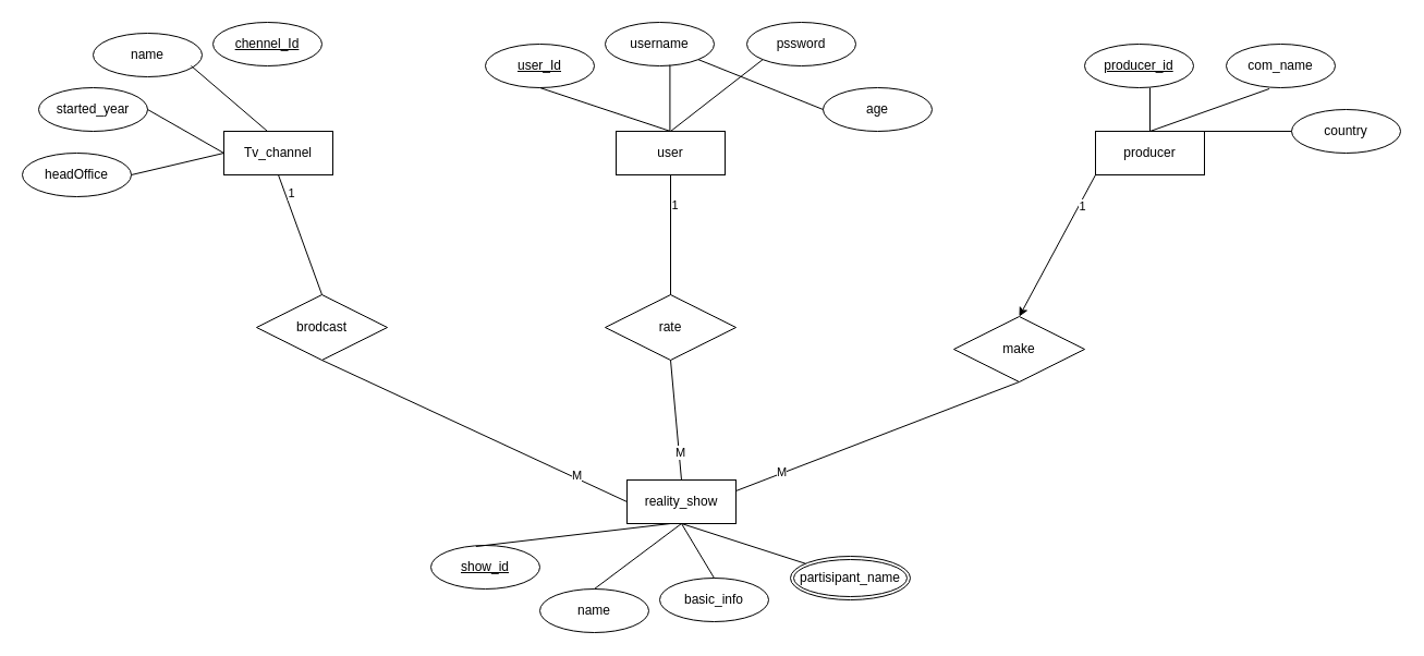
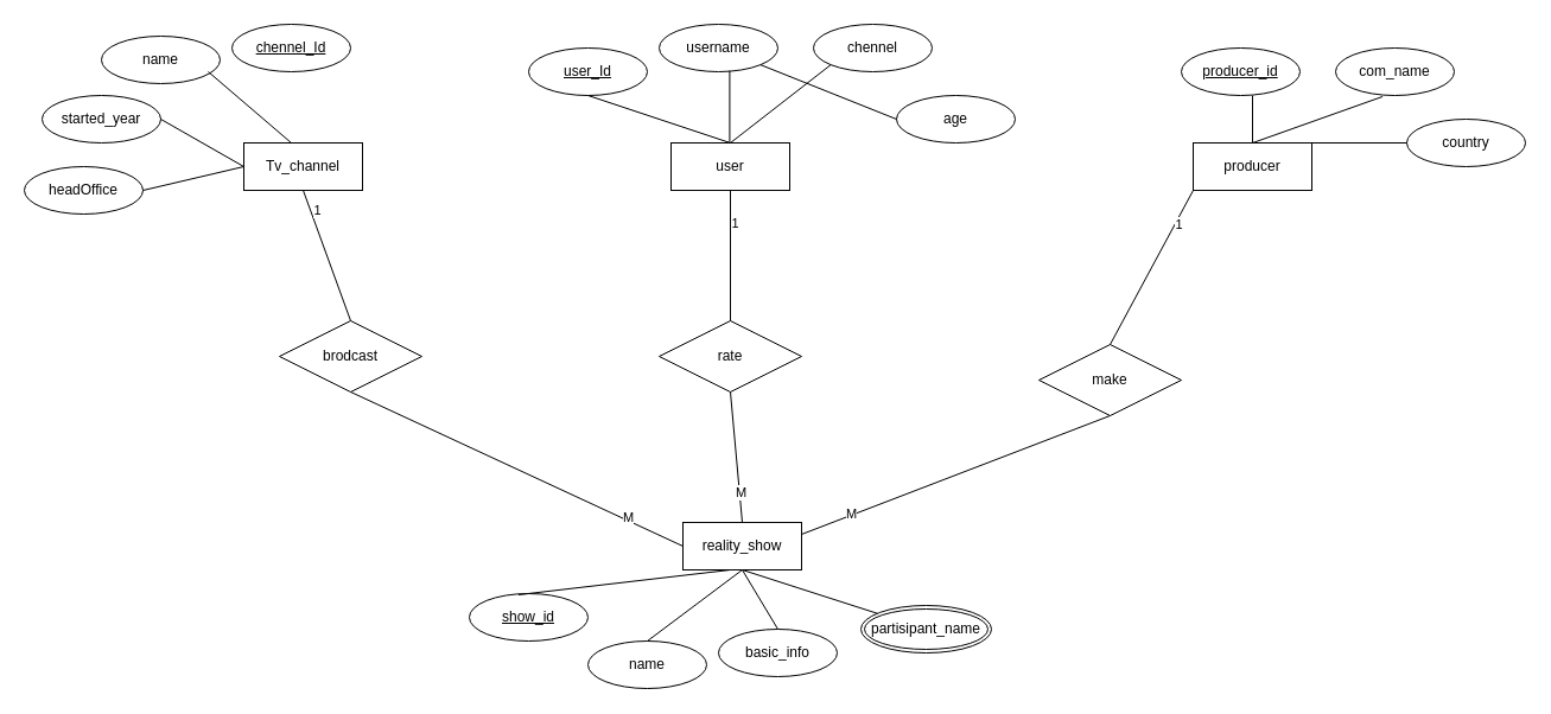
  <mxCell id="0" />
  <mxCell id="1" parent="0" />
  <mxCell id="2" value="reality_show" style="whiteSpace=wrap;html=1;align=center;" vertex="1" parent="1"><mxGeometry x="575" y="440" width="100" height="40" as="geometry" /></mxCell>
  <mxCell id="3" value="user" style="whiteSpace=wrap;html=1;align=center;shadow=0;" vertex="1" parent="1"><mxGeometry x="565" y="120" width="100" height="40" as="geometry" /></mxCell>
  <mxCell id="4" value="Tv_channel" style="whiteSpace=wrap;html=1;align=center;" vertex="1" parent="1"><mxGeometry x="205" y="120" width="100" height="40" as="geometry" /></mxCell>
  <mxCell id="5" value="&lt;u&gt;producer_id&lt;/u&gt;" style="ellipse;whiteSpace=wrap;html=1;align=center;" vertex="1" parent="1"><mxGeometry x="995" y="40" width="100" height="40" as="geometry" /></mxCell>
  <mxCell id="6" value="&lt;u&gt;chennel_Id&lt;/u&gt;" style="ellipse;whiteSpace=wrap;html=1;align=center;" vertex="1" parent="1"><mxGeometry x="195" y="20" width="100" height="40" as="geometry" /></mxCell>
  <mxCell id="7" value="&lt;u&gt;show_id&lt;/u&gt;" style="ellipse;whiteSpace=wrap;html=1;align=center;" vertex="1" parent="1"><mxGeometry x="395" y="500" width="100" height="40" as="geometry" /></mxCell>
  <mxCell id="8" value="country" style="ellipse;whiteSpace=wrap;html=1;align=center;" vertex="1" parent="1"><mxGeometry x="1185" y="100" width="100" height="40" as="geometry" /></mxCell>
  <mxCell id="9" value="com_name" style="ellipse;whiteSpace=wrap;html=1;align=center;" vertex="1" parent="1"><mxGeometry x="1125" y="40" width="100" height="40" as="geometry" /></mxCell>
  <mxCell id="10" value="basic_info" style="ellipse;whiteSpace=wrap;html=1;align=center;" vertex="1" parent="1"><mxGeometry x="605" y="530" width="100" height="40" as="geometry" /></mxCell>
  <mxCell id="11" value="name" style="ellipse;whiteSpace=wrap;html=1;align=center;" vertex="1" parent="1"><mxGeometry x="495" y="540" width="100" height="40" as="geometry" /></mxCell>
  <mxCell id="12" value="partisipant_name" style="ellipse;shape=doubleEllipse;margin=3;whiteSpace=wrap;html=1;align=center;" vertex="1" parent="1"><mxGeometry x="725" y="510" width="110" height="40" as="geometry" /></mxCell>
  <mxCell id="13" value="producer" style="whiteSpace=wrap;html=1;align=center;" vertex="1" parent="1"><mxGeometry x="1005" y="120" width="100" height="40" as="geometry" /></mxCell>
  <mxCell id="14" value="name" style="ellipse;whiteSpace=wrap;html=1;align=center;" vertex="1" parent="1"><mxGeometry x="85" y="30" width="100" height="40" as="geometry" /></mxCell>
  <mxCell id="15" value="started_year" style="ellipse;whiteSpace=wrap;html=1;align=center;" vertex="1" parent="1"><mxGeometry x="35" y="80" width="100" height="40" as="geometry" /></mxCell>
  <mxCell id="16" value="headOffice" style="ellipse;whiteSpace=wrap;html=1;align=center;" vertex="1" parent="1"><mxGeometry x="20" y="140" width="100" height="40" as="geometry" /></mxCell>
  <mxCell id="17" value="&lt;u&gt;user_Id&lt;/u&gt;" style="ellipse;whiteSpace=wrap;html=1;align=center;" vertex="1" parent="1"><mxGeometry x="445" y="40" width="100" height="40" as="geometry" /></mxCell>
  <mxCell id="18" value="username" style="ellipse;whiteSpace=wrap;html=1;align=center;" vertex="1" parent="1"><mxGeometry x="555" y="20" width="100" height="40" as="geometry" /></mxCell>
- <mxCell id="19" value="pssword" style="ellipse;whiteSpace=wrap;html=1;align=center;" vertex="1" parent="1"><mxGeometry x="685" y="20" width="100" height="40" as="geometry" /></mxCell>
+ <mxCell id="19" value="chennel" style="ellipse;whiteSpace=wrap;html=1;align=center;" vertex="1" parent="1"><mxGeometry x="685" y="20" width="100" height="40" as="geometry" /></mxCell>
  <mxCell id="20" value="age" style="ellipse;whiteSpace=wrap;html=1;align=center;" vertex="1" parent="1"><mxGeometry x="755" y="80" width="100" height="40" as="geometry" /></mxCell>
  <mxCell id="21" value="brodcast" style="shape=rhombus;perimeter=rhombusPerimeter;whiteSpace=wrap;html=1;align=center;" vertex="1" parent="1"><mxGeometry x="235" y="270" width="120" height="60" as="geometry" /></mxCell>
  <mxCell id="22" value="rate" style="shape=rhombus;perimeter=rhombusPerimeter;whiteSpace=wrap;html=1;align=center;" vertex="1" parent="1"><mxGeometry x="555" y="270" width="120" height="60" as="geometry" /></mxCell>
  <mxCell id="23" value="make" style="shape=rhombus;perimeter=rhombusPerimeter;whiteSpace=wrap;html=1;align=center;" vertex="1" parent="1"><mxGeometry x="875" y="290" width="120" height="60" as="geometry" /></mxCell>
  <mxCell id="24" value="" style="endArrow=none;html=1;rounded=0;" edge="1" parent="1"><mxGeometry relative="1" as="geometry"><mxPoint x="175" y="60" as="sourcePoint" /><mxPoint x="245" y="120" as="targetPoint" /></mxGeometry></mxCell>
  <mxCell id="25" value="" style="endArrow=none;html=1;rounded=0;entryX=0;entryY=0.5;entryDx=0;entryDy=0;exitX=1;exitY=0.5;exitDx=0;exitDy=0;" edge="1" parent="1" source="15" target="4"><mxGeometry relative="1" as="geometry"><mxPoint x="185" y="70" as="sourcePoint" /><mxPoint x="252" y="126" as="targetPoint" /></mxGeometry></mxCell>
  <mxCell id="26" value="" style="endArrow=none;html=1;rounded=0;exitX=1;exitY=0.5;exitDx=0;exitDy=0;" edge="1" parent="1" source="16"><mxGeometry relative="1" as="geometry"><mxPoint x="145" y="110" as="sourcePoint" /><mxPoint x="205" y="140" as="targetPoint" /></mxGeometry></mxCell>
  <mxCell id="27" value="" style="endArrow=none;html=1;rounded=0;entryX=0.396;entryY=0.024;entryDx=0;entryDy=0;entryPerimeter=0;" edge="1" parent="1"><mxGeometry relative="1" as="geometry"><mxPoint x="614.41" y="59" as="sourcePoint" /><mxPoint x="614.41" y="120" as="targetPoint" /></mxGeometry></mxCell>
  <mxCell id="28" value="" style="endArrow=none;html=1;rounded=0;entryX=0.5;entryY=0;entryDx=0;entryDy=0;exitX=0;exitY=1;exitDx=0;exitDy=0;" edge="1" parent="1" source="19" target="3"><mxGeometry relative="1" as="geometry"><mxPoint x="624.41" y="69" as="sourcePoint" /><mxPoint x="624.41" y="130" as="targetPoint" /></mxGeometry></mxCell>
  <mxCell id="29" value="" style="endArrow=none;html=1;rounded=0;exitX=0;exitY=0.5;exitDx=0;exitDy=0;" edge="1" parent="1" source="20" target="18"><mxGeometry relative="1" as="geometry"><mxPoint x="710" y="64" as="sourcePoint" /><mxPoint x="625" y="130" as="targetPoint" /></mxGeometry></mxCell>
  <mxCell id="30" value="" style="endArrow=none;html=1;rounded=0;entryX=0.5;entryY=1;entryDx=0;entryDy=0;" edge="1" parent="1" target="17"><mxGeometry relative="1" as="geometry"><mxPoint x="615" y="120" as="sourcePoint" /><mxPoint x="625" y="130" as="targetPoint" /></mxGeometry></mxCell>
  <mxCell id="31" value="" style="endArrow=none;html=1;rounded=0;entryX=0.5;entryY=0;entryDx=0;entryDy=0;exitX=0;exitY=0.5;exitDx=0;exitDy=0;" edge="1" parent="1" target="13"><mxGeometry relative="1" as="geometry"><mxPoint x="1055" y="80" as="sourcePoint" /><mxPoint x="915" y="100" as="targetPoint" /></mxGeometry></mxCell>
  <mxCell id="32" value="" style="endArrow=none;html=1;rounded=0;entryX=0.5;entryY=0;entryDx=0;entryDy=0;exitX=0.396;exitY=1.024;exitDx=0;exitDy=0;exitPerimeter=0;" edge="1" parent="1" source="9" target="13"><mxGeometry relative="1" as="geometry"><mxPoint x="1065" y="90" as="sourcePoint" /><mxPoint x="1065" y="130" as="targetPoint" /></mxGeometry></mxCell>
  <mxCell id="33" value="" style="endArrow=none;html=1;rounded=0;exitX=0;exitY=0.5;exitDx=0;exitDy=0;" edge="1" parent="1" source="8"><mxGeometry relative="1" as="geometry"><mxPoint x="1175" y="91" as="sourcePoint" /><mxPoint x="1055" y="120" as="targetPoint" /></mxGeometry></mxCell>
  <mxCell id="34" value="" style="endArrow=none;html=1;rounded=0;entryX=0.414;entryY=0.024;entryDx=0;entryDy=0;entryPerimeter=0;" edge="1" parent="1" target="7"><mxGeometry relative="1" as="geometry"><mxPoint x="615" y="480" as="sourcePoint" /><mxPoint x="280" y="400" as="targetPoint" /><Array as="points" /></mxGeometry></mxCell>
  <mxCell id="35" value="" style="endArrow=none;html=1;rounded=0;entryX=0.5;entryY=0;entryDx=0;entryDy=0;exitX=0.5;exitY=1;exitDx=0;exitDy=0;" edge="1" parent="1" source="2" target="11"><mxGeometry relative="1" as="geometry"><mxPoint x="625" y="490" as="sourcePoint" /><mxPoint x="446" y="511" as="targetPoint" /><Array as="points" /></mxGeometry></mxCell>
  <mxCell id="36" value="" style="endArrow=none;html=1;rounded=0;entryX=0.5;entryY=0;entryDx=0;entryDy=0;" edge="1" parent="1" target="10"><mxGeometry relative="1" as="geometry"><mxPoint x="625" y="480" as="sourcePoint" /><mxPoint x="555" y="550" as="targetPoint" /><Array as="points" /></mxGeometry></mxCell>
  <mxCell id="37" value="" style="endArrow=none;html=1;rounded=0;exitX=0.5;exitY=1;exitDx=0;exitDy=0;" edge="1" parent="1" source="2" target="12"><mxGeometry relative="1" as="geometry"><mxPoint x="635" y="490" as="sourcePoint" /><mxPoint x="675" y="550" as="targetPoint" /><Array as="points" /></mxGeometry></mxCell>
  <mxCell id="38" value="" style="endArrow=none;html=1;rounded=0;entryX=0.5;entryY=0;entryDx=0;entryDy=0;exitX=0.5;exitY=1;exitDx=0;exitDy=0;" edge="1" parent="1" source="4" target="21"><mxGeometry relative="1" as="geometry"><mxPoint x="625" y="130" as="sourcePoint" /><mxPoint x="505" y="90" as="targetPoint" /></mxGeometry></mxCell>
  <mxCell id="39" value="1" style="edgeLabel;html=1;align=center;verticalAlign=middle;resizable=0;points=[];" vertex="1" connectable="0" parent="38"><mxGeometry x="-0.676" y="5" relative="1" as="geometry"><mxPoint as="offset" /></mxGeometry></mxCell>
  <mxCell id="40" value="" style="endArrow=none;html=1;rounded=0;exitX=0.5;exitY=1;exitDx=0;exitDy=0;entryX=0;entryY=0.5;entryDx=0;entryDy=0;" edge="1" parent="1" target="2"><mxGeometry relative="1" as="geometry"><mxPoint x="295" y="330" as="sourcePoint" /><mxPoint x="565" y="460" as="targetPoint" /></mxGeometry></mxCell>
  <mxCell id="41" value="M" style="edgeLabel;html=1;align=center;verticalAlign=middle;resizable=0;points=[];" vertex="1" connectable="0" parent="40"><mxGeometry x="0.65" y="2" relative="1" as="geometry"><mxPoint x="1" as="offset" /></mxGeometry></mxCell>
  <mxCell id="42" value="" style="endArrow=none;html=1;rounded=0;entryX=0.5;entryY=0;entryDx=0;entryDy=0;exitX=0.5;exitY=1;exitDx=0;exitDy=0;" edge="1" parent="1" source="3" target="22"><mxGeometry relative="1" as="geometry"><mxPoint x="265" y="170" as="sourcePoint" /><mxPoint x="305" y="280" as="targetPoint" /></mxGeometry></mxCell>
  <mxCell id="43" value="1" style="edgeLabel;html=1;align=center;verticalAlign=middle;resizable=0;points=[];" vertex="1" connectable="0" parent="42"><mxGeometry x="-0.512" y="3" relative="1" as="geometry"><mxPoint as="offset" /></mxGeometry></mxCell>
  <mxCell id="44" value="" style="endArrow=none;html=1;rounded=0;entryX=0.5;entryY=1;entryDx=0;entryDy=0;exitX=0.5;exitY=0;exitDx=0;exitDy=0;" edge="1" parent="1" source="2" target="22"><mxGeometry relative="1" as="geometry"><mxPoint x="625" y="170" as="sourcePoint" /><mxPoint x="625" y="280" as="targetPoint" /></mxGeometry></mxCell>
  <mxCell id="45" value="M" style="edgeLabel;html=1;align=center;verticalAlign=middle;resizable=0;points=[];" vertex="1" connectable="0" parent="44"><mxGeometry x="-0.526" y="-1" relative="1" as="geometry"><mxPoint as="offset" /></mxGeometry></mxCell>
- <mxCell id="46" value="" style="endArrow=classic;html=1;rounded=0;entryX=0.5;entryY=0;entryDx=0;entryDy=0;exitX=0;exitY=1;exitDx=0;exitDy=0;" edge="1" parent="1" source="13" target="23"><mxGeometry relative="1" as="geometry"><mxPoint x="625" y="170" as="sourcePoint" /><mxPoint x="625" y="280" as="targetPoint" /></mxGeometry></mxCell>
+ <mxCell id="46" value="" style="endArrow=none;html=1;rounded=0;entryX=0.5;entryY=0;entryDx=0;entryDy=0;exitX=0;exitY=1;exitDx=0;exitDy=0;" edge="1" parent="1" source="13" target="23"><mxGeometry relative="1" as="geometry"><mxPoint x="625" y="170" as="sourcePoint" /><mxPoint x="625" y="280" as="targetPoint" /></mxGeometry></mxCell>
  <mxCell id="47" value="1" style="edgeLabel;html=1;align=center;verticalAlign=middle;resizable=0;points=[];" vertex="1" connectable="0" parent="46"><mxGeometry x="-0.574" y="3" relative="1" as="geometry"><mxPoint as="offset" /></mxGeometry></mxCell>
  <mxCell id="48" value="" style="endArrow=none;html=1;rounded=0;entryX=0.5;entryY=1;entryDx=0;entryDy=0;exitX=1;exitY=0.25;exitDx=0;exitDy=0;" edge="1" parent="1" source="2" target="23"><mxGeometry relative="1" as="geometry"><mxPoint x="1015" y="170" as="sourcePoint" /><mxPoint x="945" y="300" as="targetPoint" /></mxGeometry></mxCell>
  <mxCell id="49" value="M" style="edgeLabel;html=1;align=center;verticalAlign=middle;resizable=0;points=[];" vertex="1" connectable="0" parent="48"><mxGeometry x="-0.678" y="1" relative="1" as="geometry"><mxPoint as="offset" /></mxGeometry></mxCell>
